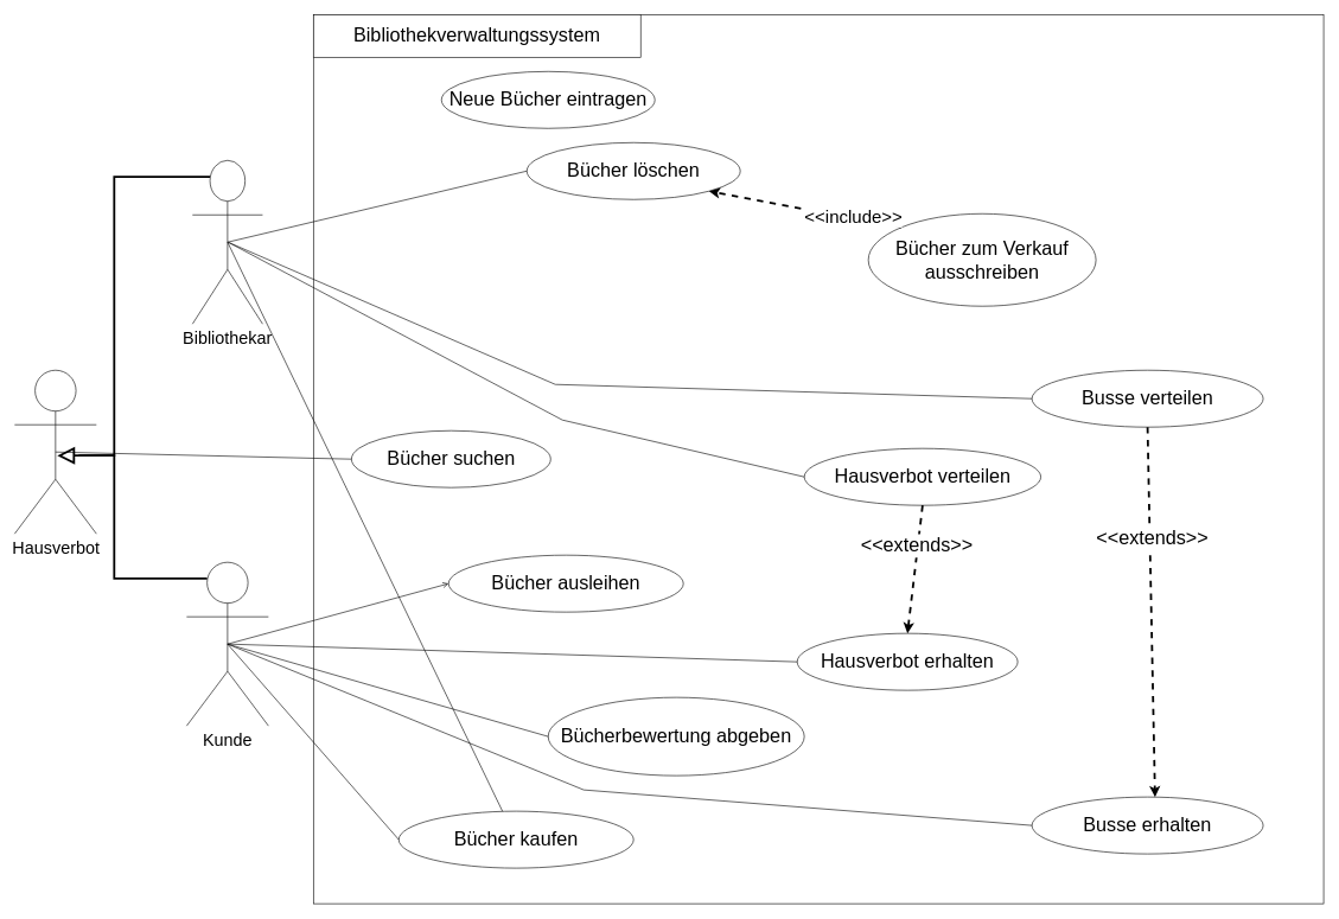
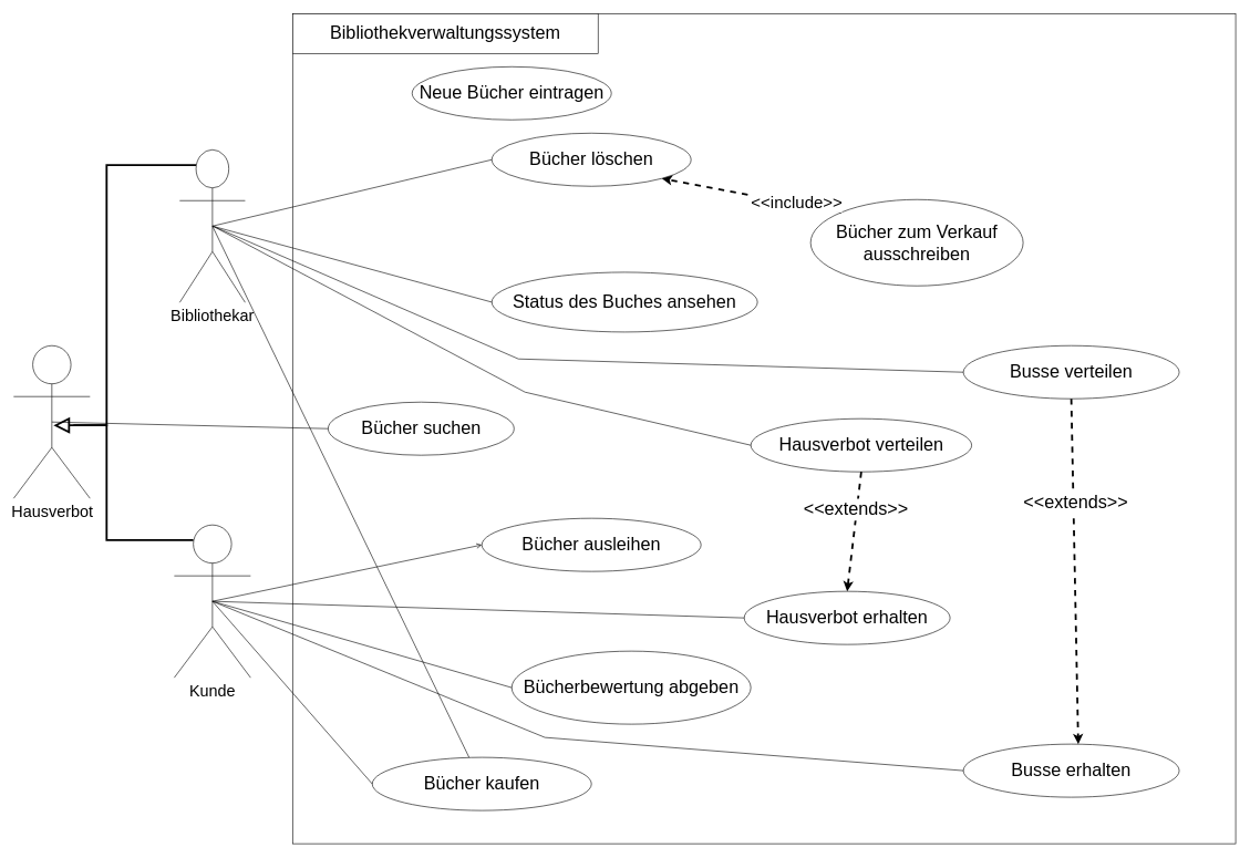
  <mxCell id="0" />
  <mxCell id="1" parent="0" />
  <mxCell id="2" value="" style="rounded=0;whiteSpace=wrap;html=1;" parent="1" vertex="1"><mxGeometry x="440" y="20" width="1420" height="1250" as="geometry" /></mxCell>
  <mxCell id="3" value="&lt;font style=&quot;font-size: 24px&quot;&gt;Bibliothekar&lt;/font&gt;" style="shape=umlActor;verticalLabelPosition=bottom;verticalAlign=top;html=1;outlineConnect=0;aspect=fixed;" parent="1" vertex="1"><mxGeometry x="270" y="225" width="98.6" height="230" as="geometry" /></mxCell>
  <mxCell id="4" value="&lt;font style=&quot;font-size: 24px&quot;&gt;Kunde&lt;/font&gt;" style="shape=umlActor;verticalLabelPosition=bottom;verticalAlign=top;html=1;outlineConnect=0;fontSize=20;aspect=fixed;" parent="1" vertex="1"><mxGeometry x="261.8" y="790" width="115" height="230" as="geometry" /></mxCell>
  <mxCell id="5" value="&lt;font style=&quot;font-size: 27px&quot;&gt;Bibliothekverwaltungssystem&lt;/font&gt;" style="rounded=0;whiteSpace=wrap;html=1;fontSize=24;" parent="1" vertex="1"><mxGeometry x="440" y="20" width="460" height="60" as="geometry" /></mxCell>
  <mxCell id="6" value="Bücher suchen" style="ellipse;whiteSpace=wrap;html=1;fontSize=27;" parent="1" vertex="1"><mxGeometry x="493.5" y="605" width="280" height="80" as="geometry" /></mxCell>
+ <mxCell id="7" value="Status des Buches ansehen" style="ellipse;whiteSpace=wrap;html=1;fontSize=27;" parent="1" vertex="1"><mxGeometry x="740" y="409.5" width="400" height="90" as="geometry" /></mxCell>
  <mxCell id="8" value="Neue Bücher eintragen" style="ellipse;whiteSpace=wrap;html=1;fontSize=27;" parent="1" vertex="1"><mxGeometry x="620" y="100" width="300" height="80" as="geometry" /></mxCell>
  <mxCell id="9" value="Bücher löschen" style="ellipse;whiteSpace=wrap;html=1;fontSize=27;" parent="1" vertex="1"><mxGeometry x="740" y="200" width="300" height="80" as="geometry" /></mxCell>
  <mxCell id="10" value="Bücher zum Verkauf ausschreiben" style="ellipse;whiteSpace=wrap;html=1;fontSize=27;" parent="1" vertex="1"><mxGeometry x="1220" y="300" width="320" height="130" as="geometry" /></mxCell>
- <mxCell id="11" value="Bücher ausleihen" style="ellipse;whiteSpace=wrap;html=1;fontSize=27;" parent="1" vertex="1"><mxGeometry x="630" y="780" width="330" height="80" as="geometry" /></mxCell>
+ <mxCell id="11" value="Bücher ausleihen" style="ellipse;whiteSpace=wrap;html=1;fontSize=27;" parent="1" vertex="1"><mxGeometry x="725" y="780" width="330" height="80" as="geometry" /></mxCell>
  <mxCell id="12" value="Busse verteilen" style="ellipse;whiteSpace=wrap;html=1;fontSize=27;" parent="1" vertex="1"><mxGeometry x="1450" y="520" width="325" height="80" as="geometry" /></mxCell>
  <mxCell id="13" value="Bücherbewertung abgeben" style="ellipse;whiteSpace=wrap;html=1;fontSize=27;" parent="1" vertex="1"><mxGeometry x="770" y="980" width="360" height="110" as="geometry" /></mxCell>
  <mxCell id="14" value="Hausverbot erhalten" style="ellipse;whiteSpace=wrap;html=1;fontSize=27;" parent="1" vertex="1"><mxGeometry x="1120" y="890" width="310" height="80" as="geometry" /></mxCell>
  <mxCell id="15" value="Hausverbot verteilen" style="ellipse;whiteSpace=wrap;html=1;fontSize=27;" parent="1" vertex="1"><mxGeometry x="1130" y="630" width="332.5" height="80" as="geometry" /></mxCell>
  <mxCell id="16" value="Busse erhalten" style="ellipse;whiteSpace=wrap;html=1;fontSize=27;" parent="1" vertex="1"><mxGeometry x="1450" y="1120" width="325" height="80" as="geometry" /></mxCell>
  <mxCell id="17" value="" style="endArrow=none;html=1;rounded=0;fontSize=27;exitX=0.5;exitY=0.5;exitDx=0;exitDy=0;exitPerimeter=0;" parent="1" source="3" target="37" edge="1"><mxGeometry width="50" height="50" relative="1" as="geometry"><mxPoint x="440" y="680" as="sourcePoint" /><mxPoint x="490" y="630" as="targetPoint" /></mxGeometry></mxCell>
  <mxCell id="18" value="" style="endArrow=none;html=1;rounded=0;fontSize=27;entryX=0;entryY=0.5;entryDx=0;entryDy=0;exitX=0.5;exitY=0.5;exitDx=0;exitDy=0;exitPerimeter=0;" parent="1" source="3" target="9" edge="1"><mxGeometry width="50" height="50" relative="1" as="geometry"><mxPoint x="440" y="680" as="sourcePoint" /><mxPoint x="490" y="630" as="targetPoint" /></mxGeometry></mxCell>
+ <mxCell id="19" value="" style="endArrow=none;html=1;rounded=0;fontSize=27;entryX=0;entryY=0.5;entryDx=0;entryDy=0;exitX=0.5;exitY=0.5;exitDx=0;exitDy=0;exitPerimeter=0;" parent="1" source="3" target="7" edge="1"><mxGeometry width="50" height="50" relative="1" as="geometry"><mxPoint x="440" y="680" as="sourcePoint" /><mxPoint x="490" y="630" as="targetPoint" /></mxGeometry></mxCell>
  <mxCell id="20" value="" style="endArrow=open;html=1;rounded=0;fontSize=27;entryX=0;entryY=0.5;entryDx=0;entryDy=0;exitX=0.5;exitY=0.5;exitDx=0;exitDy=0;exitPerimeter=0;" parent="1" source="4" target="11" edge="1"><mxGeometry width="50" height="50" relative="1" as="geometry"><mxPoint x="840" y="880" as="sourcePoint" /><mxPoint x="890" y="830" as="targetPoint" /></mxGeometry></mxCell>
  <mxCell id="21" value="" style="endArrow=none;html=1;rounded=0;fontSize=27;exitX=0.5;exitY=0.5;exitDx=0;exitDy=0;exitPerimeter=0;entryX=0;entryY=0.5;entryDx=0;entryDy=0;" parent="1" source="4" target="13" edge="1"><mxGeometry width="50" height="50" relative="1" as="geometry"><mxPoint x="840" y="880" as="sourcePoint" /><mxPoint x="890" y="830" as="targetPoint" /></mxGeometry></mxCell>
  <mxCell id="22" value="" style="endArrow=none;html=1;rounded=0;fontSize=27;entryX=0;entryY=0.5;entryDx=0;entryDy=0;" parent="1" target="12" edge="1"><mxGeometry width="50" height="50" relative="1" as="geometry"><mxPoint x="320" y="340" as="sourcePoint" /><mxPoint x="1280" y="560" as="targetPoint" /><Array as="points"><mxPoint x="780" y="540" /></Array></mxGeometry></mxCell>
  <mxCell id="23" value="" style="endArrow=none;html=1;rounded=0;fontSize=27;entryX=0;entryY=0.5;entryDx=0;entryDy=0;" parent="1" target="15" edge="1"><mxGeometry width="50" height="50" relative="1" as="geometry"><mxPoint x="320" y="340" as="sourcePoint" /><mxPoint x="1190" y="730" as="targetPoint" /><Array as="points"><mxPoint x="790" y="590" /></Array></mxGeometry></mxCell>
  <mxCell id="24" value="" style="endArrow=classic;html=1;rounded=0;fontSize=27;exitX=0.5;exitY=1;exitDx=0;exitDy=0;entryX=0.5;entryY=0;entryDx=0;entryDy=0;dashed=1;strokeWidth=3;" parent="1" source="15" target="14" edge="1"><mxGeometry width="50" height="50" relative="1" as="geometry"><mxPoint x="1140" y="780" as="sourcePoint" /><mxPoint x="1190" y="730" as="targetPoint" /></mxGeometry></mxCell>
  <mxCell id="25" value="&amp;lt;&amp;lt;extends&amp;gt;&amp;gt;" style="edgeLabel;html=1;align=center;verticalAlign=middle;resizable=0;points=[];fontSize=27;" parent="24" vertex="1" connectable="0"><mxGeometry x="-0.379" y="-2" relative="1" as="geometry"><mxPoint y="1" as="offset" /></mxGeometry></mxCell>
  <mxCell id="26" value="" style="endArrow=classic;html=1;rounded=0;fontSize=27;exitX=0.5;exitY=1;exitDx=0;exitDy=0;dashed=1;strokeWidth=3;" parent="1" source="12" edge="1"><mxGeometry width="50" height="50" relative="1" as="geometry"><mxPoint x="1306.25" y="720" as="sourcePoint" /><mxPoint x="1623" y="1120" as="targetPoint" /><Array as="points" /></mxGeometry></mxCell>
  <mxCell id="27" value="&amp;lt;&amp;lt;extends&amp;gt;&amp;gt;" style="edgeLabel;html=1;align=center;verticalAlign=middle;resizable=0;points=[];fontSize=27;" parent="26" vertex="1" connectable="0"><mxGeometry x="-0.4" y="3" relative="1" as="geometry"><mxPoint as="offset" /></mxGeometry></mxCell>
  <mxCell id="28" value="" style="endArrow=none;html=1;rounded=0;fontSize=27;strokeWidth=3;exitX=0.5;exitY=0.5;exitDx=0;exitDy=0;exitPerimeter=0;entryX=0.5;entryY=1;entryDx=0;entryDy=0;strokeColor=none;" parent="1" source="4" target="14" edge="1"><mxGeometry width="50" height="50" relative="1" as="geometry"><mxPoint x="1140" y="940" as="sourcePoint" /><mxPoint x="1190" y="890" as="targetPoint" /></mxGeometry></mxCell>
  <mxCell id="29" value="" style="endArrow=none;html=1;rounded=0;fontSize=27;strokeWidth=1;exitX=0.5;exitY=0.5;exitDx=0;exitDy=0;exitPerimeter=0;entryX=0;entryY=0.5;entryDx=0;entryDy=0;" parent="1" source="4" target="14" edge="1"><mxGeometry width="50" height="50" relative="1" as="geometry"><mxPoint x="1140" y="940" as="sourcePoint" /><mxPoint x="1190" y="890" as="targetPoint" /></mxGeometry></mxCell>
  <mxCell id="30" value="" style="endArrow=none;html=1;rounded=0;fontSize=27;strokeWidth=1;exitX=0.5;exitY=0.5;exitDx=0;exitDy=0;exitPerimeter=0;entryX=0;entryY=0.5;entryDx=0;entryDy=0;" parent="1" source="4" target="16" edge="1"><mxGeometry width="50" height="50" relative="1" as="geometry"><mxPoint x="1140" y="940" as="sourcePoint" /><mxPoint x="1190" y="890" as="targetPoint" /><Array as="points"><mxPoint x="820" y="1110" /></Array></mxGeometry></mxCell>
  <mxCell id="31" value="&lt;span style=&quot;font-size: 24px&quot;&gt;Hausverbot&lt;/span&gt;" style="shape=umlActor;verticalLabelPosition=bottom;verticalAlign=top;html=1;outlineConnect=0;fontSize=20;aspect=fixed;" parent="1" vertex="1"><mxGeometry x="20" y="520" width="115" height="230" as="geometry" /></mxCell>
  <mxCell id="32" value="" style="endArrow=none;html=1;rounded=0;fontSize=27;strokeWidth=3;endFill=0;entryX=0.25;entryY=0.1;entryDx=0;entryDy=0;entryPerimeter=0;endSize=17;startArrow=block;startFill=0;startSize=17;" parent="1" target="3" edge="1"><mxGeometry width="50" height="50" relative="1" as="geometry"><mxPoint y="640" as="sourcePoint" x="80" /><mxPoint x="1070" y="630" as="targetPoint" /><Array as="points"><mxPoint x="160" y="640" /><mxPoint x="160" y="248" /></Array></mxGeometry></mxCell>
  <mxCell id="33" value="" style="endArrow=none;html=1;rounded=0;fontSize=27;strokeWidth=3;endFill=0;entryX=0.25;entryY=0.1;entryDx=0;entryDy=0;entryPerimeter=0;endSize=17;" parent="1" target="4" edge="1"><mxGeometry width="50" height="50" relative="1" as="geometry"><mxPoint x="110" y="640" as="sourcePoint" /><mxPoint x="304.65" y="258" as="targetPoint" /><Array as="points"><mxPoint x="160" y="640" /><mxPoint x="160" y="813" /></Array></mxGeometry></mxCell>
  <mxCell id="34" value="" style="endArrow=none;html=1;rounded=0;fontSize=27;endSize=17;strokeWidth=1;entryX=0;entryY=0.5;entryDx=0;entryDy=0;exitX=0.5;exitY=0.5;exitDx=0;exitDy=0;exitPerimeter=0;" parent="1" source="31" target="6" edge="1"><mxGeometry width="50" height="50" relative="1" as="geometry"><mxPoint x="890" y="570" as="sourcePoint" /><mxPoint x="940" y="520" as="targetPoint" /></mxGeometry></mxCell>
  <mxCell id="35" value="" style="endArrow=classic;html=1;rounded=0;exitX=0;exitY=0;exitDx=0;exitDy=0;entryX=1;entryY=1;entryDx=0;entryDy=0;dashed=1;strokeWidth=3;" parent="1" source="10" target="9" edge="1"><mxGeometry width="50" height="50" relative="1" as="geometry"><mxPoint x="940" y="300" as="sourcePoint" /><mxPoint x="990" y="250" as="targetPoint" /></mxGeometry></mxCell>
  <mxCell id="36" value="&lt;font style=&quot;font-size: 25px;&quot;&gt;&amp;lt;&amp;lt;include&amp;gt;&amp;gt;&lt;/font&gt;" style="edgeLabel;html=1;align=center;verticalAlign=middle;resizable=0;points=[];fontSize=25;" parent="35" vertex="1" connectable="0"><mxGeometry x="-0.496" y="-3" relative="1" as="geometry"><mxPoint x="-1" as="offset" /></mxGeometry></mxCell>
  <mxCell id="37" value="Bücher kaufen" style="ellipse;whiteSpace=wrap;html=1;fontSize=27;" vertex="1" parent="1"><mxGeometry x="560" y="1140" width="330" height="80" as="geometry" /></mxCell>
  <mxCell id="38" value="" style="endArrow=none;html=1;rounded=0;exitX=0;exitY=0.5;exitDx=0;exitDy=0;entryX=0.5;entryY=0.5;entryDx=0;entryDy=0;entryPerimeter=0;" edge="1" parent="1" source="37" target="4"><mxGeometry width="50" height="50" relative="1" as="geometry"><mxPoint x="980" y="650" as="sourcePoint" /><mxPoint x="1030" y="600" as="targetPoint" /></mxGeometry></mxCell>
